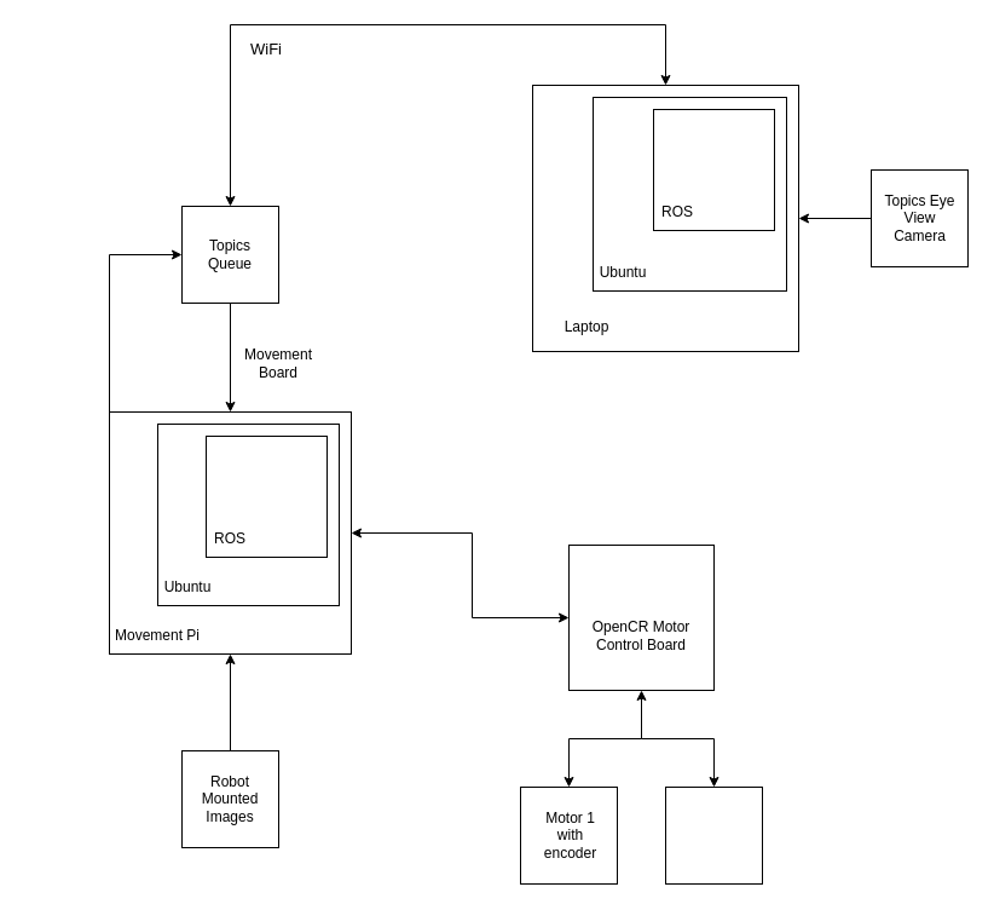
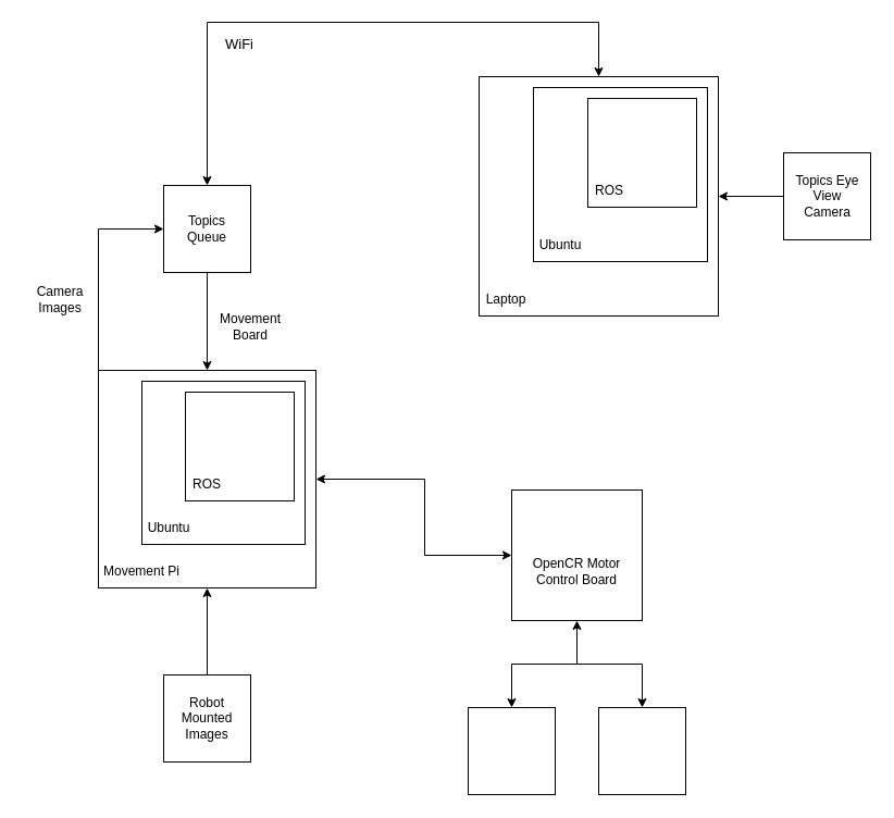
  <mxCell id="0" />
  <mxCell id="1" parent="0" />
  <mxCell id="2" value="" style="whiteSpace=wrap;html=1;aspect=fixed;" vertex="1" parent="1"><mxGeometry x="440" y="70" width="220" height="220" as="geometry" /></mxCell>
  <mxCell id="3" value="" style="whiteSpace=wrap;html=1;aspect=fixed;" vertex="1" parent="1"><mxGeometry x="490" y="80" width="160" height="160" as="geometry" /></mxCell>
  <mxCell id="4" value="" style="whiteSpace=wrap;html=1;aspect=fixed;" vertex="1" parent="1"><mxGeometry x="540" y="90" width="100" height="100" as="geometry" /></mxCell>
- <mxCell id="5" value="Laptop" style="text;html=1;strokeColor=none;fillColor=none;align=center;verticalAlign=middle;whiteSpace=wrap;rounded=0;" vertex="1" parent="1"><mxGeometry x="460" y="255" width="50" height="30" as="geometry" /></mxCell>
+ <mxCell id="5" value="Laptop" style="text;html=1;strokeColor=none;fillColor=none;align=center;verticalAlign=middle;whiteSpace=wrap;rounded=0;" vertex="1" parent="1"><mxGeometry x="440" y="260" width="50" height="30" as="geometry" /></mxCell>
  <mxCell id="6" value="Ubuntu" style="text;html=1;strokeColor=none;fillColor=none;align=center;verticalAlign=middle;whiteSpace=wrap;rounded=0;" vertex="1" parent="1"><mxGeometry x="490" y="210" width="50" height="30" as="geometry" /></mxCell>
  <mxCell id="7" value="ROS" style="text;html=1;strokeColor=none;fillColor=none;align=center;verticalAlign=middle;whiteSpace=wrap;rounded=0;" vertex="1" parent="1"><mxGeometry x="540" y="160" width="40" height="30" as="geometry" /></mxCell>
  <mxCell id="8" value="" style="whiteSpace=wrap;html=1;aspect=fixed;" vertex="1" parent="1"><mxGeometry x="720" y="140" width="80" height="80" as="geometry" /></mxCell>
  <mxCell id="9" value="Topics Eye View Camera" style="text;html=1;strokeColor=none;fillColor=none;align=center;verticalAlign=middle;whiteSpace=wrap;rounded=0;" vertex="1" parent="1"><mxGeometry x="727.5" y="160" width="65" height="40" as="geometry" /></mxCell>
  <mxCell id="10" value="" style="endArrow=classic;html=1;rounded=0;exitX=0;exitY=0.5;exitDx=0;exitDy=0;entryX=1;entryY=0.5;entryDx=0;entryDy=0;" edge="1" parent="1" source="8" target="2"><mxGeometry width="50" height="50" relative="1" as="geometry"><mxPoint x="420" y="300" as="sourcePoint" /><mxPoint x="670" y="140" as="targetPoint" /></mxGeometry></mxCell>
  <mxCell id="11" value="" style="whiteSpace=wrap;html=1;aspect=fixed;" vertex="1" parent="1"><mxGeometry x="150" y="170" width="80" height="80" as="geometry" /></mxCell>
  <mxCell id="12" value="Topics Queue" style="text;html=1;strokeColor=none;fillColor=none;align=center;verticalAlign=middle;whiteSpace=wrap;rounded=0;" vertex="1" parent="1"><mxGeometry x="155" y="187.5" width="70" height="45" as="geometry" /></mxCell>
  <mxCell id="13" value="" style="whiteSpace=wrap;html=1;aspect=fixed;" vertex="1" parent="1"><mxGeometry x="90" y="340" width="200" height="200" as="geometry" /></mxCell>
  <mxCell id="14" value="" style="whiteSpace=wrap;html=1;aspect=fixed;" vertex="1" parent="1"><mxGeometry x="130" y="350" width="150" height="150" as="geometry" /></mxCell>
  <mxCell id="15" value="" style="whiteSpace=wrap;html=1;aspect=fixed;" vertex="1" parent="1"><mxGeometry x="170" y="360" width="100" height="100" as="geometry" /></mxCell>
  <mxCell id="16" value="ROS" style="text;html=1;strokeColor=none;fillColor=none;align=center;verticalAlign=middle;whiteSpace=wrap;rounded=0;" vertex="1" parent="1"><mxGeometry x="170" y="430" width="40" height="30" as="geometry" /></mxCell>
  <mxCell id="17" value="Ubuntu" style="text;html=1;strokeColor=none;fillColor=none;align=center;verticalAlign=middle;whiteSpace=wrap;rounded=0;" vertex="1" parent="1"><mxGeometry x="130" y="470" width="50" height="30" as="geometry" /></mxCell>
  <mxCell id="18" value="Movement Pi" style="text;html=1;strokeColor=none;fillColor=none;align=center;verticalAlign=middle;whiteSpace=wrap;rounded=0;" vertex="1" parent="1"><mxGeometry x="90" y="510" width="80" height="30" as="geometry" /></mxCell>
  <mxCell id="19" value="" style="endArrow=classic;html=1;rounded=0;entryX=0;entryY=0.5;entryDx=0;entryDy=0;exitX=0;exitY=0;exitDx=0;exitDy=0;" edge="1" parent="1" source="13" target="11"><mxGeometry width="50" height="50" relative="1" as="geometry"><mxPoint x="140" y="330" as="sourcePoint" /><mxPoint x="120" y="210" as="targetPoint" /><Array as="points"><mxPoint x="90" y="210" /></Array></mxGeometry></mxCell>
  <mxCell id="20" value="" style="endArrow=classic;html=1;rounded=0;exitX=0.5;exitY=1;exitDx=0;exitDy=0;entryX=0.5;entryY=0;entryDx=0;entryDy=0;" edge="1" parent="1" source="11" target="13"><mxGeometry width="50" height="50" relative="1" as="geometry"><mxPoint x="410" y="300" as="sourcePoint" /><mxPoint x="460" y="250" as="targetPoint" /></mxGeometry></mxCell>
  <mxCell id="21" value="Movement Board" style="text;html=1;strokeColor=none;fillColor=none;align=center;verticalAlign=middle;whiteSpace=wrap;rounded=0;" vertex="1" parent="1"><mxGeometry x="190" y="280" width="80" height="40" as="geometry" /></mxCell>
+ <mxCell id="22" value="Camera Images" style="text;html=1;strokeColor=none;fillColor=none;align=center;verticalAlign=middle;whiteSpace=wrap;rounded=0;" vertex="1" parent="1"><mxGeometry x="20" y="255" width="70" height="40" as="geometry" /></mxCell>
  <mxCell id="23" value="" style="whiteSpace=wrap;html=1;aspect=fixed;" vertex="1" parent="1"><mxGeometry x="150" y="620" width="80" height="80" as="geometry" /></mxCell>
  <mxCell id="24" value="Robot Mounted Images" style="text;html=1;strokeColor=none;fillColor=none;align=center;verticalAlign=middle;whiteSpace=wrap;rounded=0;" vertex="1" parent="1"><mxGeometry x="150" y="630" width="80" height="60" as="geometry" /></mxCell>
  <mxCell id="25" value="" style="endArrow=classic;html=1;rounded=0;exitX=0.5;exitY=0;exitDx=0;exitDy=0;entryX=0.5;entryY=1;entryDx=0;entryDy=0;" edge="1" parent="1" source="23" target="13"><mxGeometry width="50" height="50" relative="1" as="geometry"><mxPoint x="410" y="560" as="sourcePoint" /><mxPoint x="460" y="510" as="targetPoint" /></mxGeometry></mxCell>
  <mxCell id="26" value="" style="whiteSpace=wrap;html=1;aspect=fixed;" vertex="1" parent="1"><mxGeometry x="470" y="450" width="120" height="120" as="geometry" /></mxCell>
  <mxCell id="27" value="OpenCR Motor Control Board" style="text;html=1;strokeColor=none;fillColor=none;align=center;verticalAlign=middle;whiteSpace=wrap;rounded=0;" vertex="1" parent="1"><mxGeometry x="480" y="500" width="100" height="50" as="geometry" /></mxCell>
  <mxCell id="28" value="" style="whiteSpace=wrap;html=1;aspect=fixed;" vertex="1" parent="1"><mxGeometry x="430" y="650" width="80" height="80" as="geometry" /></mxCell>
  <mxCell id="29" value="" style="whiteSpace=wrap;html=1;aspect=fixed;" vertex="1" parent="1"><mxGeometry x="550" y="650" width="80" height="80" as="geometry" /></mxCell>
- <mxCell id="30" value="Motor 1 with encoder" style="text;html=1;strokeColor=none;fillColor=none;align=center;verticalAlign=middle;whiteSpace=wrap;rounded=0;" vertex="1" parent="1"><mxGeometry x="439" y="665" width="65" height="50" as="geometry" /></mxCell>
  <mxCell id="31" value="" style="endArrow=classic;startArrow=classic;html=1;rounded=0;exitX=0.5;exitY=1;exitDx=0;exitDy=0;entryX=0.5;entryY=0;entryDx=0;entryDy=0;" edge="1" parent="1" source="26" target="28"><mxGeometry width="50" height="50" relative="1" as="geometry"><mxPoint x="410" y="520" as="sourcePoint" /><mxPoint x="530" y="630" as="targetPoint" /><Array as="points"><mxPoint x="530" y="610" /><mxPoint x="470" y="610" /></Array></mxGeometry></mxCell>
  <mxCell id="32" value="" style="endArrow=classic;html=1;rounded=0;entryX=0.5;entryY=0;entryDx=0;entryDy=0;" edge="1" parent="1" target="29"><mxGeometry width="50" height="50" relative="1" as="geometry"><mxPoint x="530" y="610" as="sourcePoint" /><mxPoint x="460" y="470" as="targetPoint" /><Array as="points"><mxPoint x="590" y="610" /></Array></mxGeometry></mxCell>
  <mxCell id="33" value="" style="endArrow=classic;startArrow=classic;html=1;rounded=0;exitX=1;exitY=0.5;exitDx=0;exitDy=0;entryX=0;entryY=0.5;entryDx=0;entryDy=0;" edge="1" parent="1" source="13" target="26"><mxGeometry width="50" height="50" relative="1" as="geometry"><mxPoint x="410" y="520" as="sourcePoint" /><mxPoint x="460" y="470" as="targetPoint" /><Array as="points"><mxPoint x="390" y="440" /><mxPoint x="390" y="510" /></Array></mxGeometry></mxCell>
  <mxCell id="34" value="WiFi" style="text;html=1;strokeColor=none;fillColor=none;align=center;verticalAlign=middle;whiteSpace=wrap;rounded=0;fontSize=13;" vertex="1" parent="1"><mxGeometry x="190" y="20" width="60" height="40" as="geometry" /></mxCell>
  <mxCell id="35" value="" style="endArrow=classic;startArrow=classic;html=1;rounded=0;fontSize=13;exitX=0.5;exitY=0;exitDx=0;exitDy=0;entryX=0.5;entryY=0;entryDx=0;entryDy=0;" edge="1" parent="1" source="2" target="11"><mxGeometry width="50" height="50" relative="1" as="geometry"><mxPoint x="530" y="60" as="sourcePoint" /><mxPoint x="460" y="60" as="targetPoint" /><Array as="points"><mxPoint x="550" y="20" /><mxPoint x="190" y="20" /></Array></mxGeometry></mxCell>
